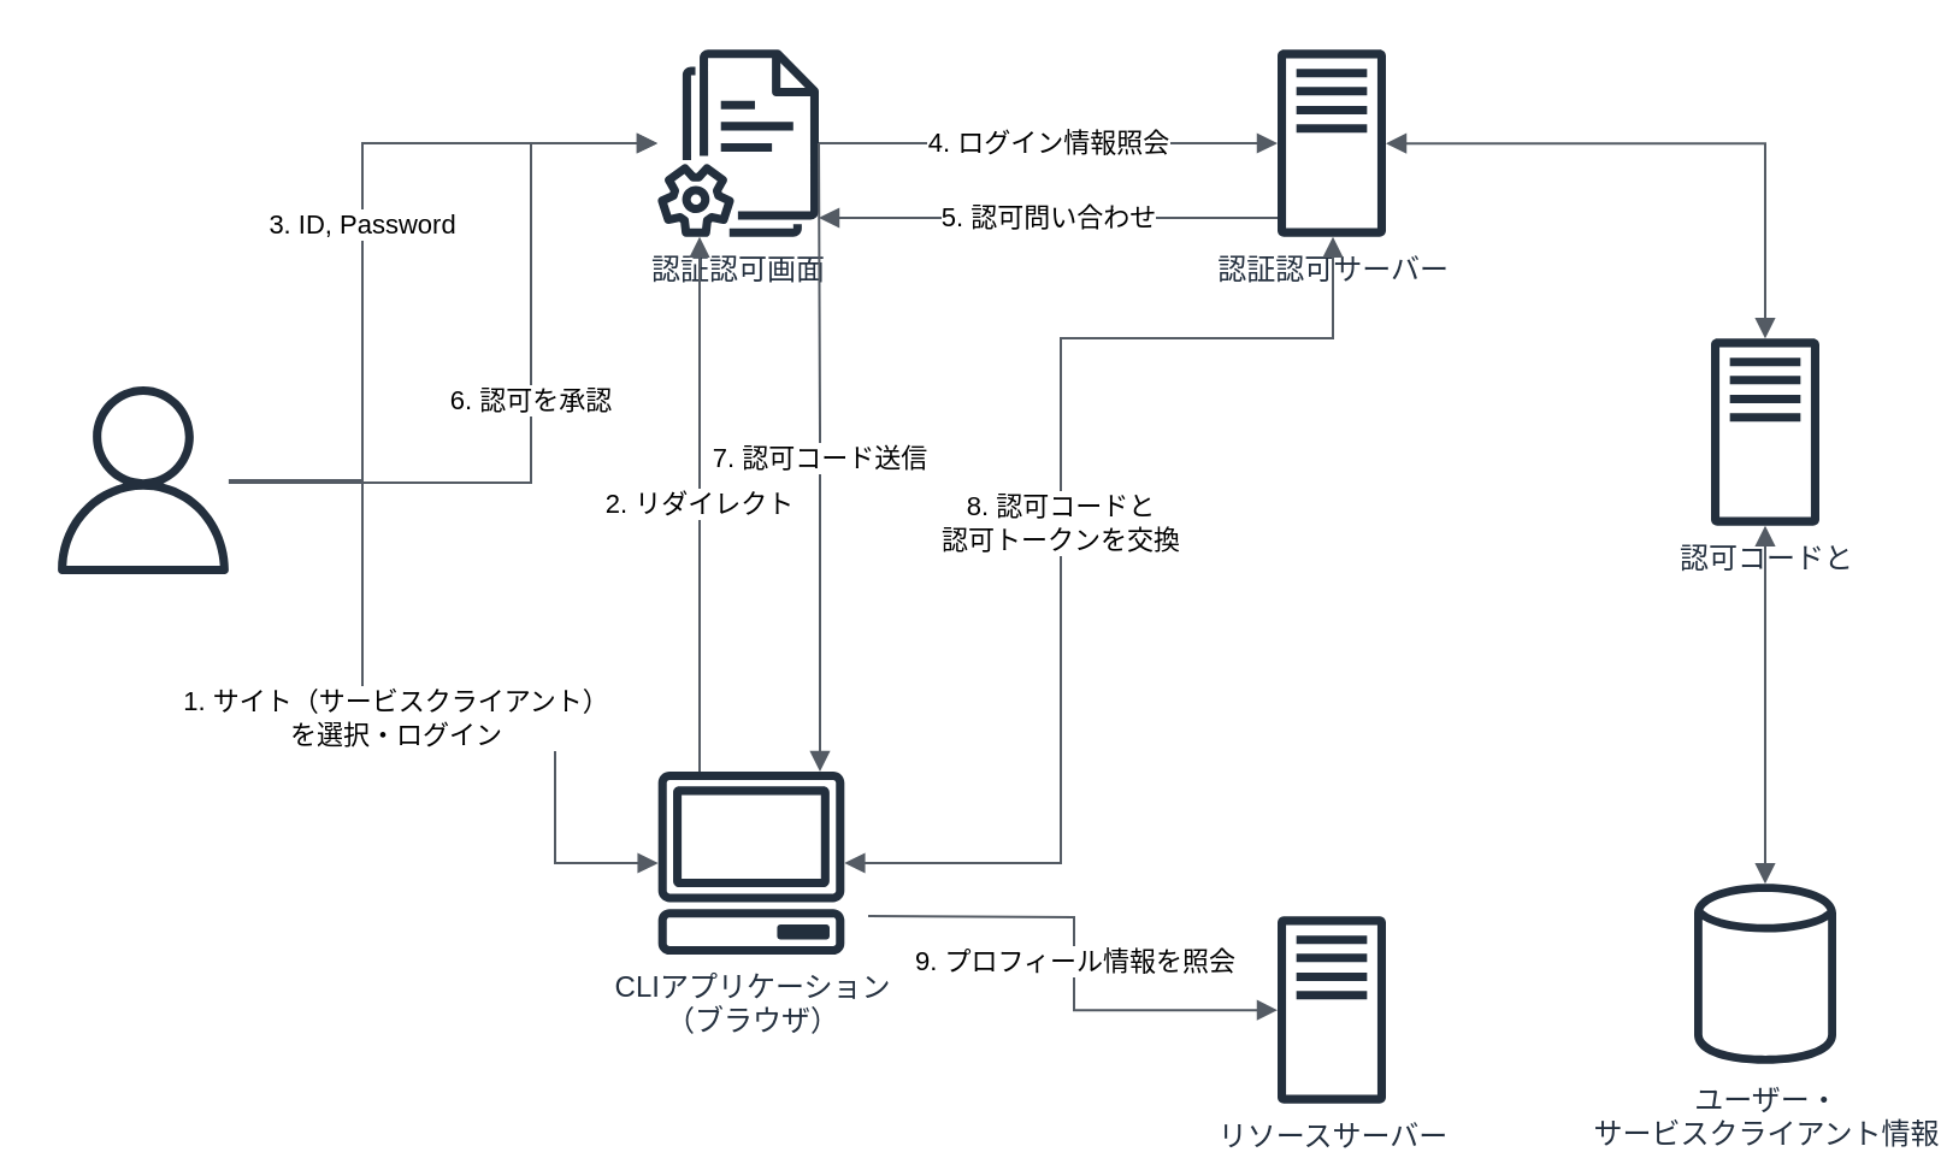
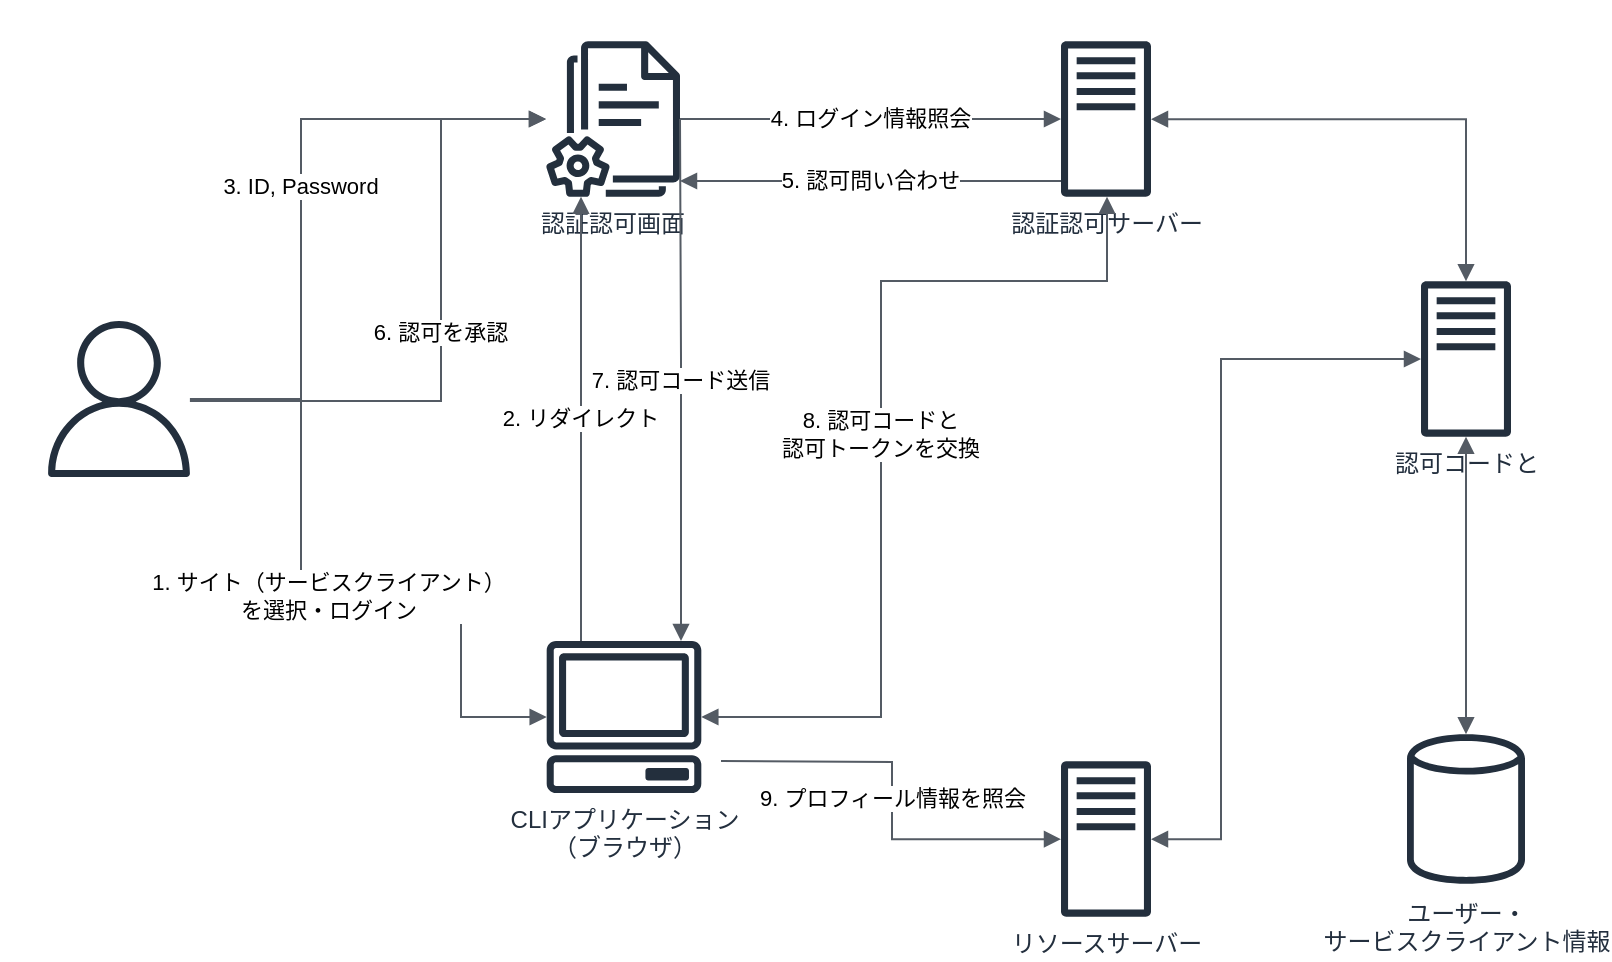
  <mxCell id="0" />
  <mxCell id="1" parent="0" />
  <mxCell id="2" value="リソースサーバー" style="sketch=0;outlineConnect=0;fontColor=#232F3E;gradientColor=none;fillColor=#232F3D;strokeColor=none;dashed=0;verticalLabelPosition=bottom;verticalAlign=top;align=center;html=1;fontSize=12;fontStyle=0;aspect=fixed;pointerEvents=1;shape=mxgraph.aws4.traditional_server;" vertex="1" parent="1"><mxGeometry x="530" y="380" width="45" height="78" as="geometry" /></mxCell>
  <mxCell id="3" value="認可コードと" style="sketch=0;outlineConnect=0;fontColor=#232F3E;gradientColor=none;fillColor=#232F3D;strokeColor=none;dashed=0;verticalLabelPosition=bottom;verticalAlign=top;align=center;html=1;fontSize=12;fontStyle=0;aspect=fixed;pointerEvents=1;shape=mxgraph.aws4.traditional_server;" vertex="1" parent="1"><mxGeometry x="710" y="140" width="45" height="78" as="geometry" /></mxCell>
  <mxCell id="4" value="ユーザー・&lt;div&gt;サービスクライアント情報&lt;/div&gt;" style="sketch=0;outlineConnect=0;fontColor=#232F3E;gradientColor=none;fillColor=#232F3D;strokeColor=none;dashed=0;verticalLabelPosition=bottom;verticalAlign=top;align=center;html=1;fontSize=12;fontStyle=0;aspect=fixed;pointerEvents=1;shape=mxgraph.aws4.generic_database;" vertex="1" parent="1"><mxGeometry x="703" y="365" width="59" height="78" as="geometry" /></mxCell>
  <mxCell id="5" value="認証認可サーバー" style="sketch=0;outlineConnect=0;fontColor=#232F3E;gradientColor=none;fillColor=#232F3D;strokeColor=none;dashed=0;verticalLabelPosition=bottom;verticalAlign=top;align=center;html=1;fontSize=12;fontStyle=0;aspect=fixed;pointerEvents=1;shape=mxgraph.aws4.traditional_server;" vertex="1" parent="1"><mxGeometry x="530" y="20" width="45" height="78" as="geometry" /></mxCell>
  <mxCell id="6" value="CLIアプリケーション&lt;div&gt;（ブラウザ）&lt;/div&gt;" style="sketch=0;outlineConnect=0;fontColor=#232F3E;gradientColor=none;fillColor=#232F3D;strokeColor=none;dashed=0;verticalLabelPosition=bottom;verticalAlign=top;align=center;html=1;fontSize=12;fontStyle=0;aspect=fixed;pointerEvents=1;shape=mxgraph.aws4.client;" vertex="1" parent="1"><mxGeometry x="272.5" y="320" width="78" height="76" as="geometry" /></mxCell>
  <mxCell id="7" value="" style="sketch=0;outlineConnect=0;fontColor=#232F3E;gradientColor=none;fillColor=#232F3D;strokeColor=none;dashed=0;verticalLabelPosition=bottom;verticalAlign=top;align=center;html=1;fontSize=12;fontStyle=0;aspect=fixed;pointerEvents=1;shape=mxgraph.aws4.user;" vertex="1" parent="1"><mxGeometry x="20" y="160" width="78" height="78" as="geometry" /></mxCell>
  <mxCell id="8" value="認証認可画面" style="sketch=0;outlineConnect=0;fontColor=#232F3E;gradientColor=none;fillColor=#232F3D;strokeColor=none;dashed=0;verticalLabelPosition=bottom;verticalAlign=top;align=center;html=1;fontSize=12;fontStyle=0;aspect=fixed;pointerEvents=1;shape=mxgraph.aws4.documents2;" vertex="1" parent="1"><mxGeometry x="272.5" y="20" width="67" height="78" as="geometry" /></mxCell>
  <mxCell id="9" value="1. サイト（サービスクライアント）&lt;div&gt;を選択・ログイン&lt;/div&gt;" style="edgeStyle=orthogonalEdgeStyle;html=1;endArrow=block;elbow=vertical;startArrow=none;endFill=1;strokeColor=#545B64;rounded=0;" edge="1" parent="1" source="7" target="6"><mxGeometry width="100" relative="1" as="geometry"><mxPoint x="60" y="250" as="sourcePoint" /><mxPoint x="170" y="280" as="targetPoint" /><Array as="points"><mxPoint x="150" y="199" /><mxPoint x="150" y="298" /><mxPoint x="230" y="298" /><mxPoint x="230" y="358" /></Array></mxGeometry></mxCell>
  <mxCell id="10" value="3. ID, Password" style="edgeStyle=orthogonalEdgeStyle;html=1;endArrow=block;elbow=vertical;startArrow=none;endFill=1;strokeColor=#545B64;rounded=0;" edge="1" parent="1" target="8"><mxGeometry width="100" relative="1" as="geometry"><mxPoint x="100" y="200" as="sourcePoint" /><mxPoint x="370" y="250" as="targetPoint" /><Array as="points"><mxPoint x="150" y="200" /><mxPoint x="150" y="59" /></Array></mxGeometry></mxCell>
  <mxCell id="11" value="4. ログイン情報照会" style="edgeStyle=orthogonalEdgeStyle;html=1;endArrow=block;elbow=vertical;startArrow=none;endFill=1;strokeColor=#545B64;rounded=0;" edge="1" parent="1" source="8" target="5"><mxGeometry width="100" relative="1" as="geometry"><mxPoint x="370" y="250" as="sourcePoint" /><mxPoint x="470" y="250" as="targetPoint" /><Array as="points"><mxPoint x="390" y="59" /><mxPoint x="390" y="59" /></Array></mxGeometry></mxCell>
  <mxCell id="12" value="5. 認可問い合わせ" style="edgeStyle=orthogonalEdgeStyle;html=1;endArrow=none;elbow=vertical;startArrow=block;startFill=1;strokeColor=#545B64;rounded=0;" edge="1" parent="1" source="8" target="5"><mxGeometry width="100" relative="1" as="geometry"><mxPoint x="370" y="250" as="sourcePoint" /><mxPoint x="470" y="250" as="targetPoint" /><Array as="points"><mxPoint x="390" y="90" /><mxPoint x="390" y="90" /></Array></mxGeometry></mxCell>
  <mxCell id="13" value="6. 認可を承認" style="edgeStyle=orthogonalEdgeStyle;html=1;endArrow=block;elbow=vertical;startArrow=none;endFill=1;strokeColor=#545B64;rounded=0;" edge="1" parent="1" source="7" target="8"><mxGeometry width="100" relative="1" as="geometry"><mxPoint x="370" y="250" as="sourcePoint" /><mxPoint x="470" y="250" as="targetPoint" /><Array as="points"><mxPoint x="220" y="200" /><mxPoint x="220" y="59" /></Array></mxGeometry></mxCell>
  <mxCell id="14" value="2. リダイレクト" style="edgeStyle=orthogonalEdgeStyle;html=1;endArrow=block;elbow=vertical;startArrow=none;endFill=1;strokeColor=#545B64;rounded=0;" edge="1" parent="1" source="6" target="8"><mxGeometry width="100" relative="1" as="geometry"><mxPoint x="370" y="250" as="sourcePoint" /><mxPoint x="470" y="250" as="targetPoint" /><Array as="points"><mxPoint x="290" y="150" /><mxPoint x="290" y="150" /></Array></mxGeometry></mxCell>
  <mxCell id="15" value="7. 認可コード送信" style="edgeStyle=orthogonalEdgeStyle;html=1;endArrow=block;elbow=vertical;startArrow=none;endFill=1;strokeColor=#545B64;rounded=0;" edge="1" parent="1" source="8" target="6"><mxGeometry width="100" relative="1" as="geometry"><mxPoint x="370" y="250" as="sourcePoint" /><mxPoint x="470" y="250" as="targetPoint" /><Array as="points"><mxPoint x="340" y="179" /><mxPoint x="340" y="179" /></Array></mxGeometry></mxCell>
  <mxCell id="16" value="8. 認可コードと&lt;div&gt;認可トークンを交換&lt;/div&gt;" style="edgeStyle=orthogonalEdgeStyle;html=1;endArrow=block;elbow=vertical;startArrow=block;startFill=1;endFill=1;strokeColor=#545B64;rounded=0;" edge="1" parent="1" source="6" target="5"><mxGeometry width="100" relative="1" as="geometry"><mxPoint x="370" y="250" as="sourcePoint" /><mxPoint x="470" y="250" as="targetPoint" /><Array as="points"><mxPoint x="440" y="358" /><mxPoint x="440" y="140" /><mxPoint x="553" y="140" /></Array></mxGeometry></mxCell>
  <mxCell id="17" value="9. プロフィール情報を照会" style="edgeStyle=orthogonalEdgeStyle;html=1;endArrow=block;elbow=vertical;startArrow=none;endFill=1;strokeColor=#545B64;rounded=0;" edge="1" parent="1" target="2"><mxGeometry width="100" relative="1" as="geometry"><mxPoint x="360" y="380" as="sourcePoint" /><mxPoint x="470" y="250" as="targetPoint" /></mxGeometry></mxCell>
  <mxCell id="18" value="" style="edgeStyle=orthogonalEdgeStyle;html=1;endArrow=block;elbow=vertical;startArrow=block;startFill=1;endFill=1;strokeColor=#545B64;rounded=0;" edge="1" parent="1" source="5" target="3"><mxGeometry width="100" relative="1" as="geometry"><mxPoint x="370" y="250" as="sourcePoint" /><mxPoint x="470" y="250" as="targetPoint" /></mxGeometry></mxCell>
+ <mxCell id="19" value="" style="edgeStyle=orthogonalEdgeStyle;html=1;endArrow=block;elbow=vertical;startArrow=block;startFill=1;endFill=1;strokeColor=#545B64;rounded=0;" edge="1" parent="1" source="2" target="3"><mxGeometry width="100" relative="1" as="geometry"><mxPoint x="370" y="250" as="sourcePoint" /><mxPoint x="470" y="250" as="targetPoint" /><Array as="points"><mxPoint x="610" y="419" /><mxPoint x="610" y="179" /></Array></mxGeometry></mxCell>
  <mxCell id="20" value="" style="edgeStyle=orthogonalEdgeStyle;html=1;endArrow=block;elbow=vertical;startArrow=block;startFill=1;endFill=1;strokeColor=#545B64;rounded=0;" edge="1" parent="1" source="3" target="4"><mxGeometry width="100" relative="1" as="geometry"><mxPoint x="370" y="250" as="sourcePoint" /><mxPoint x="470" y="250" as="targetPoint" /></mxGeometry></mxCell>
